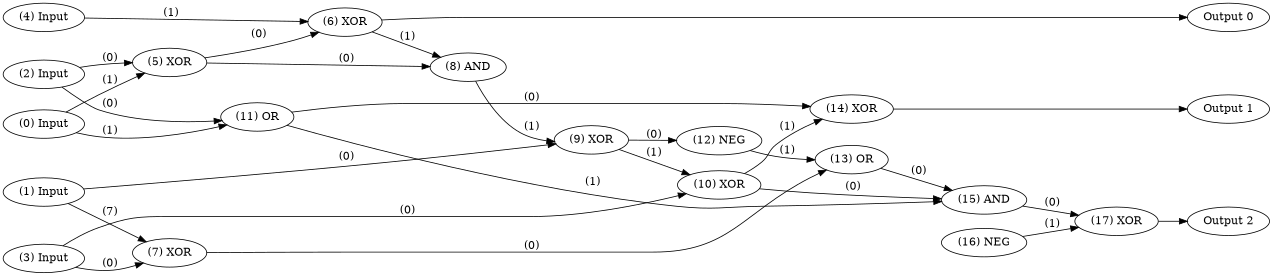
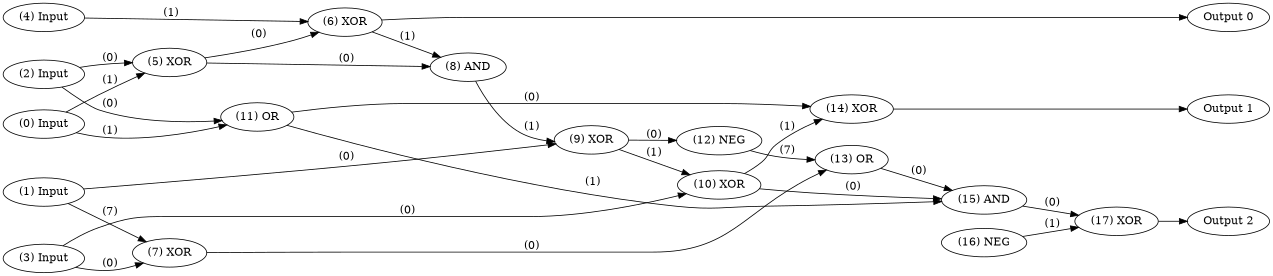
  digraph {
    rankdir=LR
    node [color=black fontcolor=black labelfontcolor=black]
    edge [bold=true color=black fontcolor=black labelfontcolor=black]
    n1 [label="(0) Input"]
    n2 [label="(1) Input"]
    n3 [label="(2) Input"]
    n4 [label="(3) Input"]
    n5 [label="(4) Input"]
    n6 [label="Output 0"]
    n7 [label="Output 1"]
    n8 [label="Output 2"]
    n9 [label="(5) XOR"]
    n10 [label="(11) OR"]
    n11 [label="(7) XOR"]
    n12 [label="(9) XOR"]
    n13 [label="(10) XOR"]
    n14 [label="(6) XOR"]
    n15 [label="(8) AND"]
    n16 [label="(14) XOR"]
    n17 [label="(15) AND"]
    n18 [label="(13) OR"]
    n19 [label="(12) NEG"]
    n20 [label="(17) XOR"]
    n21 [label="(16) NEG"]
    subgraph sub_1 {
      rank=source
      n1
      n2
      n3
      n4
      n5
    }
    subgraph sub_2 {
      rank=max
      n6
      n7
      n8
    }
    n1 -> n9 [label=" (1)"]
    n1 -> n10 [label=" (1)"]
    n2 -> n11 [label=" (7)"]
    n2 -> n12 [label=" (0)"]
    n3 -> n9 [label=" (0)"]
    n3 -> n10 [label=" (0)"]
    n4 -> n11 [label=" (0)"]
    n4 -> n13 [label=" (0)"]
    n5 -> n14 [label=" (1)"]
    n9 -> n14 [label=" (0)"]
    n9 -> n15 [label=" (0)"]
    n10 -> n16 [label=" (0)"]
    n10 -> n17 [label=" (1)"]
    n11 -> n18 [label=" (0)"]
    n12 -> n13 [label=" (1)"]
    n12 -> n19 [label=" (0)"]
    n13 -> n16 [label=" (1)"]
    n13 -> n17 [label=" (0)"]
    n14 -> n6
    n14 -> n15 [label=" (1)"]
    n15 -> n12 [label=" (1)"]
    n16 -> n7
    n17 -> n20 [label=" (0)"]
    n18 -> n17 [label=" (0)"]
-   n19 -> n18 [label=" (1)"]
+   n19 -> n18 [label=" (7)"]
    n20 -> n8
    n21 -> n20 [label=" (1)"]
  }
